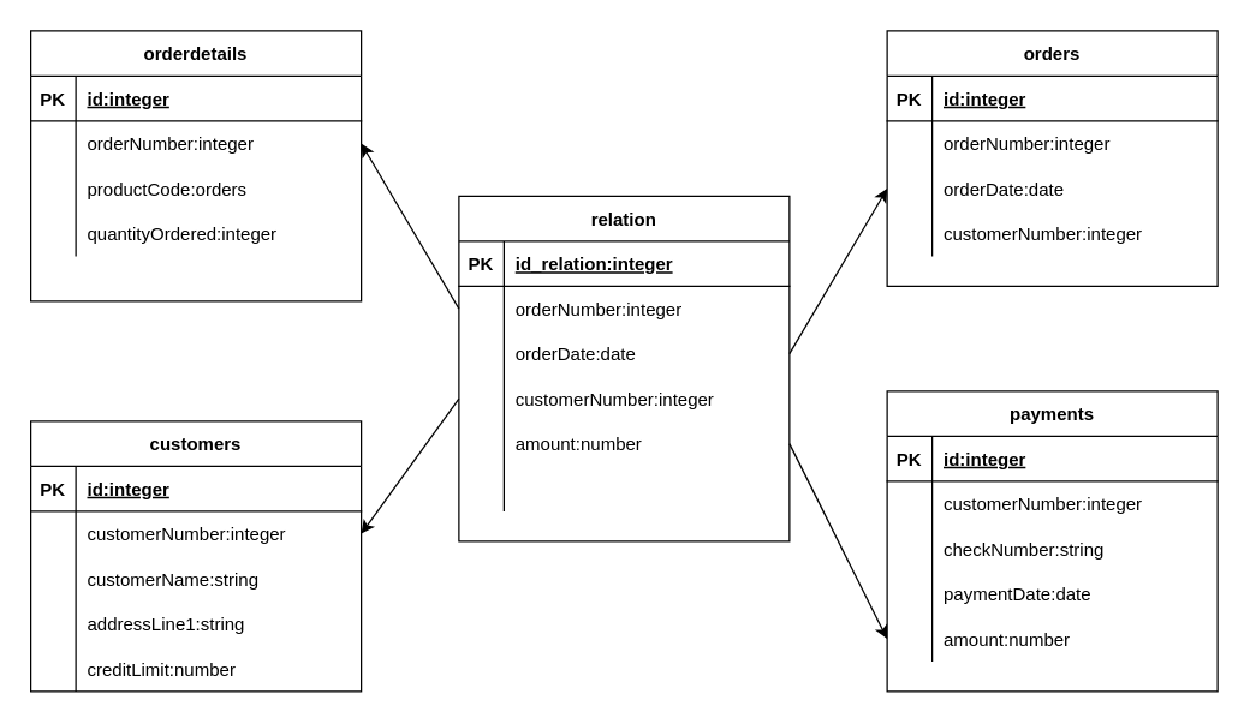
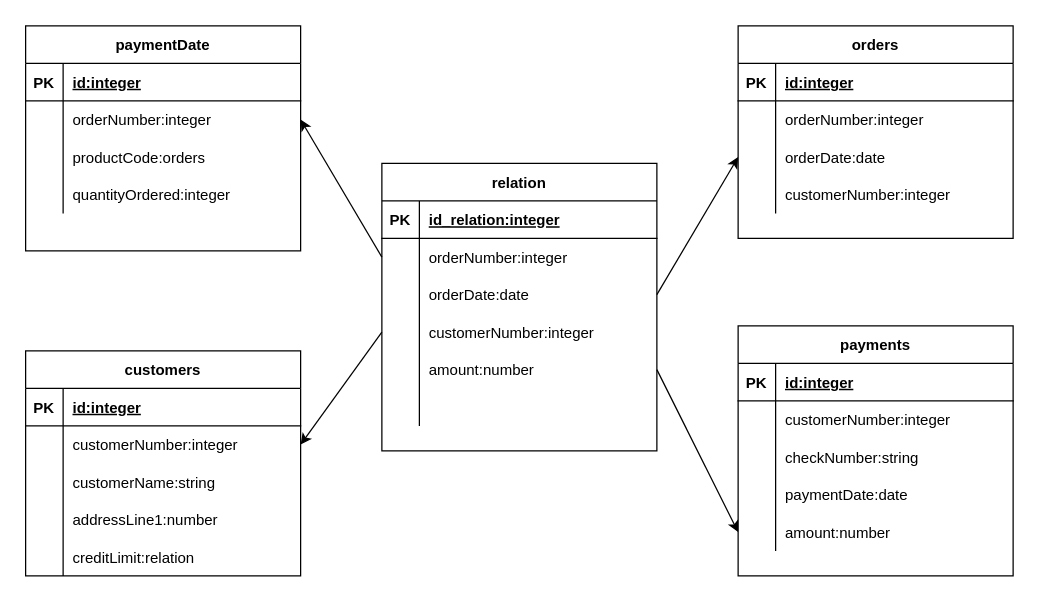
  <mxCell id="0" />
  <mxCell id="1" parent="0" />
  <mxCell id="2" value="" style="endArrow=classic;html=1;exitX=0;exitY=0.5;exitDx=0;exitDy=0;entryX=1;entryY=0.5;entryDx=0;entryDy=0;" parent="1" source="10" target="29" edge="1"><mxGeometry width="50" height="50" relative="1" as="geometry"><mxPoint x="520" y="240" as="sourcePoint" /><mxPoint x="350" y="-10" as="targetPoint" /><Array as="points" /></mxGeometry></mxCell>
  <mxCell id="3" value="" style="endArrow=classic;html=1;exitX=1;exitY=0.5;exitDx=0;exitDy=0;entryX=0;entryY=0.5;entryDx=0;entryDy=0;" parent="1" source="13" target="45" edge="1"><mxGeometry width="50" height="50" relative="1" as="geometry"><mxPoint x="520" y="240" as="sourcePoint" /><mxPoint x="350" y="110" as="targetPoint" /><Array as="points" /></mxGeometry></mxCell>
  <mxCell id="4" value="" style="endArrow=classic;html=1;exitX=1;exitY=0.5;exitDx=0;exitDy=0;entryX=0;entryY=0.5;entryDx=0;entryDy=0;" parent="1" source="19" target="80" edge="1"><mxGeometry width="50" height="50" relative="1" as="geometry"><mxPoint x="520" y="300" as="sourcePoint" /><mxPoint x="340" y="250" as="targetPoint" /><Array as="points" /></mxGeometry></mxCell>
  <mxCell id="5" value="" style="endArrow=classic;html=1;exitX=0;exitY=0.5;exitDx=0;exitDy=0;entryX=1;entryY=0.5;entryDx=0;entryDy=0;" parent="1" source="16" target="55" edge="1"><mxGeometry width="50" height="50" relative="1" as="geometry"><mxPoint x="520" y="300" as="sourcePoint" /><mxPoint x="570" y="250" as="targetPoint" /><Array as="points" /></mxGeometry></mxCell>
  <mxCell id="6" value="relation" style="shape=table;startSize=30;container=1;collapsible=1;childLayout=tableLayout;fixedRows=1;rowLines=0;fontStyle=1;align=center;resizeLast=1;" parent="1" vertex="1"><mxGeometry x="305" y="130" width="220" height="230" as="geometry" /></mxCell>
  <mxCell id="7" value="" style="shape=partialRectangle;collapsible=0;dropTarget=0;pointerEvents=0;fillColor=none;top=0;left=0;bottom=1;right=0;points=[[0,0.5],[1,0.5]];portConstraint=eastwest;" parent="6" vertex="1"><mxGeometry y="30" width="220" height="30" as="geometry" /></mxCell>
  <mxCell id="8" value="PK" style="shape=partialRectangle;connectable=0;fillColor=none;top=0;left=0;bottom=0;right=0;fontStyle=1;overflow=hidden;" parent="7" vertex="1"><mxGeometry width="30" height="30" as="geometry" /></mxCell>
  <mxCell id="9" value="id_relation:integer" style="shape=partialRectangle;connectable=0;fillColor=none;top=0;left=0;bottom=0;right=0;align=left;spacingLeft=6;fontStyle=5;overflow=hidden;" parent="7" vertex="1"><mxGeometry x="30" width="190" height="30" as="geometry" /></mxCell>
  <mxCell id="10" value="" style="shape=partialRectangle;collapsible=0;dropTarget=0;pointerEvents=0;fillColor=none;top=0;left=0;bottom=0;right=0;points=[[0,0.5],[1,0.5]];portConstraint=eastwest;" parent="6" vertex="1"><mxGeometry y="60" width="220" height="30" as="geometry" /></mxCell>
  <mxCell id="11" value="" style="shape=partialRectangle;connectable=0;fillColor=none;top=0;left=0;bottom=0;right=0;editable=1;overflow=hidden;" parent="10" vertex="1"><mxGeometry width="30" height="30" as="geometry" /></mxCell>
  <mxCell id="12" value="orderNumber:integer" style="shape=partialRectangle;connectable=0;fillColor=none;top=0;left=0;bottom=0;right=0;align=left;spacingLeft=6;overflow=hidden;" parent="10" vertex="1"><mxGeometry x="30" width="190" height="30" as="geometry" /></mxCell>
  <mxCell id="13" value="" style="shape=partialRectangle;collapsible=0;dropTarget=0;pointerEvents=0;fillColor=none;top=0;left=0;bottom=0;right=0;points=[[0,0.5],[1,0.5]];portConstraint=eastwest;" parent="6" vertex="1"><mxGeometry y="90" width="220" height="30" as="geometry" /></mxCell>
  <mxCell id="14" value="" style="shape=partialRectangle;connectable=0;fillColor=none;top=0;left=0;bottom=0;right=0;editable=1;overflow=hidden;" parent="13" vertex="1"><mxGeometry width="30" height="30" as="geometry" /></mxCell>
  <mxCell id="15" value="orderDate:date" style="shape=partialRectangle;connectable=0;fillColor=none;top=0;left=0;bottom=0;right=0;align=left;spacingLeft=6;overflow=hidden;" parent="13" vertex="1"><mxGeometry x="30" width="190" height="30" as="geometry" /></mxCell>
  <mxCell id="16" value="" style="shape=partialRectangle;collapsible=0;dropTarget=0;pointerEvents=0;fillColor=none;top=0;left=0;bottom=0;right=0;points=[[0,0.5],[1,0.5]];portConstraint=eastwest;" parent="6" vertex="1"><mxGeometry y="120" width="220" height="30" as="geometry" /></mxCell>
  <mxCell id="17" value="" style="shape=partialRectangle;connectable=0;fillColor=none;top=0;left=0;bottom=0;right=0;editable=1;overflow=hidden;" parent="16" vertex="1"><mxGeometry width="30" height="30" as="geometry" /></mxCell>
  <mxCell id="18" value="customerNumber:integer" style="shape=partialRectangle;connectable=0;fillColor=none;top=0;left=0;bottom=0;right=0;align=left;spacingLeft=6;overflow=hidden;" parent="16" vertex="1"><mxGeometry x="30" width="190" height="30" as="geometry" /></mxCell>
  <mxCell id="19" value="" style="shape=partialRectangle;collapsible=0;dropTarget=0;pointerEvents=0;fillColor=none;top=0;left=0;bottom=0;right=0;points=[[0,0.5],[1,0.5]];portConstraint=eastwest;" parent="6" vertex="1"><mxGeometry y="150" width="220" height="30" as="geometry" /></mxCell>
  <mxCell id="20" value="" style="shape=partialRectangle;connectable=0;fillColor=none;top=0;left=0;bottom=0;right=0;editable=1;overflow=hidden;" parent="19" vertex="1"><mxGeometry width="30" height="30" as="geometry" /></mxCell>
  <mxCell id="21" value="amount:number" style="shape=partialRectangle;connectable=0;fillColor=none;top=0;left=0;bottom=0;right=0;align=left;spacingLeft=6;overflow=hidden;" parent="19" vertex="1"><mxGeometry x="30" width="190" height="30" as="geometry" /></mxCell>
  <mxCell id="22" value="" style="shape=partialRectangle;collapsible=0;dropTarget=0;pointerEvents=0;fillColor=none;top=0;left=0;bottom=0;right=0;points=[[0,0.5],[1,0.5]];portConstraint=eastwest;" parent="6" vertex="1"><mxGeometry y="180" width="220" height="30" as="geometry" /></mxCell>
  <mxCell id="23" value="" style="shape=partialRectangle;connectable=0;fillColor=none;top=0;left=0;bottom=0;right=0;editable=1;overflow=hidden;" parent="22" vertex="1"><mxGeometry width="30" height="30" as="geometry" /></mxCell>
  <mxCell id="24" value="" style="shape=partialRectangle;connectable=0;fillColor=none;top=0;left=0;bottom=0;right=0;align=left;spacingLeft=6;overflow=hidden;" parent="22" vertex="1"><mxGeometry x="30" width="190" height="30" as="geometry" /></mxCell>
- <mxCell id="25" value="orderdetails" style="shape=table;startSize=30;container=1;collapsible=1;childLayout=tableLayout;fixedRows=1;rowLines=0;fontStyle=1;align=center;resizeLast=1;" parent="1" vertex="1"><mxGeometry x="20" y="20" width="220" height="180" as="geometry" /></mxCell>
+ <mxCell id="25" value="paymentDate" style="shape=table;startSize=30;container=1;collapsible=1;childLayout=tableLayout;fixedRows=1;rowLines=0;fontStyle=1;align=center;resizeLast=1;" parent="1" vertex="1"><mxGeometry x="20" y="20" width="220" height="180" as="geometry" /></mxCell>
  <mxCell id="26" value="" style="shape=partialRectangle;collapsible=0;dropTarget=0;pointerEvents=0;fillColor=none;top=0;left=0;bottom=1;right=0;points=[[0,0.5],[1,0.5]];portConstraint=eastwest;" parent="25" vertex="1"><mxGeometry y="30" width="220" height="30" as="geometry" /></mxCell>
  <mxCell id="27" value="PK" style="shape=partialRectangle;connectable=0;fillColor=none;top=0;left=0;bottom=0;right=0;fontStyle=1;overflow=hidden;" parent="26" vertex="1"><mxGeometry width="30" height="30" as="geometry" /></mxCell>
  <mxCell id="28" value="id:integer" style="shape=partialRectangle;connectable=0;fillColor=none;top=0;left=0;bottom=0;right=0;align=left;spacingLeft=6;fontStyle=5;overflow=hidden;" parent="26" vertex="1"><mxGeometry x="30" width="190" height="30" as="geometry" /></mxCell>
  <mxCell id="29" value="" style="shape=partialRectangle;collapsible=0;dropTarget=0;pointerEvents=0;fillColor=none;top=0;left=0;bottom=0;right=0;points=[[0,0.5],[1,0.5]];portConstraint=eastwest;" parent="25" vertex="1"><mxGeometry y="60" width="220" height="30" as="geometry" /></mxCell>
  <mxCell id="30" value="" style="shape=partialRectangle;connectable=0;fillColor=none;top=0;left=0;bottom=0;right=0;editable=1;overflow=hidden;" parent="29" vertex="1"><mxGeometry width="30" height="30" as="geometry" /></mxCell>
  <mxCell id="31" value="orderNumber:integer" style="shape=partialRectangle;connectable=0;fillColor=none;top=0;left=0;bottom=0;right=0;align=left;spacingLeft=6;overflow=hidden;" parent="29" vertex="1"><mxGeometry x="30" width="190" height="30" as="geometry" /></mxCell>
  <mxCell id="32" value="" style="shape=partialRectangle;collapsible=0;dropTarget=0;pointerEvents=0;fillColor=none;top=0;left=0;bottom=0;right=0;points=[[0,0.5],[1,0.5]];portConstraint=eastwest;" parent="25" vertex="1"><mxGeometry y="90" width="220" height="30" as="geometry" /></mxCell>
  <mxCell id="33" value="" style="shape=partialRectangle;connectable=0;fillColor=none;top=0;left=0;bottom=0;right=0;editable=1;overflow=hidden;" parent="32" vertex="1"><mxGeometry width="30" height="30" as="geometry" /></mxCell>
  <mxCell id="34" value="productCode:orders" style="shape=partialRectangle;connectable=0;fillColor=none;top=0;left=0;bottom=0;right=0;align=left;spacingLeft=6;overflow=hidden;" parent="32" vertex="1"><mxGeometry x="30" width="190" height="30" as="geometry" /></mxCell>
  <mxCell id="35" value="" style="shape=partialRectangle;collapsible=0;dropTarget=0;pointerEvents=0;fillColor=none;top=0;left=0;bottom=0;right=0;points=[[0,0.5],[1,0.5]];portConstraint=eastwest;" parent="25" vertex="1"><mxGeometry y="120" width="220" height="30" as="geometry" /></mxCell>
  <mxCell id="36" value="" style="shape=partialRectangle;connectable=0;fillColor=none;top=0;left=0;bottom=0;right=0;editable=1;overflow=hidden;" parent="35" vertex="1"><mxGeometry width="30" height="30" as="geometry" /></mxCell>
  <mxCell id="37" value="quantityOrdered:integer" style="shape=partialRectangle;connectable=0;fillColor=none;top=0;left=0;bottom=0;right=0;align=left;spacingLeft=6;overflow=hidden;" parent="35" vertex="1"><mxGeometry x="30" width="190" height="30" as="geometry" /></mxCell>
  <mxCell id="38" value="orders" style="shape=table;startSize=30;container=1;collapsible=1;childLayout=tableLayout;fixedRows=1;rowLines=0;fontStyle=1;align=center;resizeLast=1;" parent="1" vertex="1"><mxGeometry x="590" y="20" width="220" height="170" as="geometry" /></mxCell>
  <mxCell id="39" value="" style="shape=partialRectangle;collapsible=0;dropTarget=0;pointerEvents=0;fillColor=none;top=0;left=0;bottom=1;right=0;points=[[0,0.5],[1,0.5]];portConstraint=eastwest;" parent="38" vertex="1"><mxGeometry y="30" width="220" height="30" as="geometry" /></mxCell>
  <mxCell id="40" value="PK" style="shape=partialRectangle;connectable=0;fillColor=none;top=0;left=0;bottom=0;right=0;fontStyle=1;overflow=hidden;" parent="39" vertex="1"><mxGeometry width="30" height="30" as="geometry" /></mxCell>
  <mxCell id="41" value="id:integer" style="shape=partialRectangle;connectable=0;fillColor=none;top=0;left=0;bottom=0;right=0;align=left;spacingLeft=6;fontStyle=5;overflow=hidden;" parent="39" vertex="1"><mxGeometry x="30" width="190" height="30" as="geometry" /></mxCell>
  <mxCell id="42" value="" style="shape=partialRectangle;collapsible=0;dropTarget=0;pointerEvents=0;fillColor=none;top=0;left=0;bottom=0;right=0;points=[[0,0.5],[1,0.5]];portConstraint=eastwest;" parent="38" vertex="1"><mxGeometry y="60" width="220" height="30" as="geometry" /></mxCell>
  <mxCell id="43" value="" style="shape=partialRectangle;connectable=0;fillColor=none;top=0;left=0;bottom=0;right=0;editable=1;overflow=hidden;" parent="42" vertex="1"><mxGeometry width="30" height="30" as="geometry" /></mxCell>
  <mxCell id="44" value="orderNumber:integer" style="shape=partialRectangle;connectable=0;fillColor=none;top=0;left=0;bottom=0;right=0;align=left;spacingLeft=6;overflow=hidden;" parent="42" vertex="1"><mxGeometry x="30" width="190" height="30" as="geometry" /></mxCell>
  <mxCell id="45" value="" style="shape=partialRectangle;collapsible=0;dropTarget=0;pointerEvents=0;fillColor=none;top=0;left=0;bottom=0;right=0;points=[[0,0.5],[1,0.5]];portConstraint=eastwest;" parent="38" vertex="1"><mxGeometry y="90" width="220" height="30" as="geometry" /></mxCell>
  <mxCell id="46" value="" style="shape=partialRectangle;connectable=0;fillColor=none;top=0;left=0;bottom=0;right=0;editable=1;overflow=hidden;" parent="45" vertex="1"><mxGeometry width="30" height="30" as="geometry" /></mxCell>
  <mxCell id="47" value="orderDate:date" style="shape=partialRectangle;connectable=0;fillColor=none;top=0;left=0;bottom=0;right=0;align=left;spacingLeft=6;overflow=hidden;" parent="45" vertex="1"><mxGeometry x="30" width="190" height="30" as="geometry" /></mxCell>
  <mxCell id="48" value="" style="shape=partialRectangle;collapsible=0;dropTarget=0;pointerEvents=0;fillColor=none;top=0;left=0;bottom=0;right=0;points=[[0,0.5],[1,0.5]];portConstraint=eastwest;" parent="38" vertex="1"><mxGeometry y="120" width="220" height="30" as="geometry" /></mxCell>
  <mxCell id="49" value="" style="shape=partialRectangle;connectable=0;fillColor=none;top=0;left=0;bottom=0;right=0;editable=1;overflow=hidden;" parent="48" vertex="1"><mxGeometry width="30" height="30" as="geometry" /></mxCell>
  <mxCell id="50" value="customerNumber:integer" style="shape=partialRectangle;connectable=0;fillColor=none;top=0;left=0;bottom=0;right=0;align=left;spacingLeft=6;overflow=hidden;" parent="48" vertex="1"><mxGeometry x="30" width="190" height="30" as="geometry" /></mxCell>
  <mxCell id="51" value="customers" style="shape=table;startSize=30;container=1;collapsible=1;childLayout=tableLayout;fixedRows=1;rowLines=0;fontStyle=1;align=center;resizeLast=1;" parent="1" vertex="1"><mxGeometry x="20" y="280" width="220" height="180" as="geometry" /></mxCell>
  <mxCell id="52" value="" style="shape=partialRectangle;collapsible=0;dropTarget=0;pointerEvents=0;fillColor=none;top=0;left=0;bottom=1;right=0;points=[[0,0.5],[1,0.5]];portConstraint=eastwest;" parent="51" vertex="1"><mxGeometry y="30" width="220" height="30" as="geometry" /></mxCell>
  <mxCell id="53" value="PK" style="shape=partialRectangle;connectable=0;fillColor=none;top=0;left=0;bottom=0;right=0;fontStyle=1;overflow=hidden;" parent="52" vertex="1"><mxGeometry width="30" height="30" as="geometry" /></mxCell>
  <mxCell id="54" value="id:integer" style="shape=partialRectangle;connectable=0;fillColor=none;top=0;left=0;bottom=0;right=0;align=left;spacingLeft=6;fontStyle=5;overflow=hidden;" parent="52" vertex="1"><mxGeometry x="30" width="190" height="30" as="geometry" /></mxCell>
  <mxCell id="55" value="" style="shape=partialRectangle;collapsible=0;dropTarget=0;pointerEvents=0;fillColor=none;top=0;left=0;bottom=0;right=0;points=[[0,0.5],[1,0.5]];portConstraint=eastwest;" parent="51" vertex="1"><mxGeometry y="60" width="220" height="30" as="geometry" /></mxCell>
  <mxCell id="56" value="" style="shape=partialRectangle;connectable=0;fillColor=none;top=0;left=0;bottom=0;right=0;editable=1;overflow=hidden;" parent="55" vertex="1"><mxGeometry width="30" height="30" as="geometry" /></mxCell>
  <mxCell id="57" value="customerNumber:integer" style="shape=partialRectangle;connectable=0;fillColor=none;top=0;left=0;bottom=0;right=0;align=left;spacingLeft=6;overflow=hidden;" parent="55" vertex="1"><mxGeometry x="30" width="190" height="30" as="geometry" /></mxCell>
  <mxCell id="58" value="" style="shape=partialRectangle;collapsible=0;dropTarget=0;pointerEvents=0;fillColor=none;top=0;left=0;bottom=0;right=0;points=[[0,0.5],[1,0.5]];portConstraint=eastwest;" parent="51" vertex="1"><mxGeometry y="90" width="220" height="30" as="geometry" /></mxCell>
  <mxCell id="59" value="" style="shape=partialRectangle;connectable=0;fillColor=none;top=0;left=0;bottom=0;right=0;editable=1;overflow=hidden;" parent="58" vertex="1"><mxGeometry width="30" height="30" as="geometry" /></mxCell>
  <mxCell id="60" value="customerName:string" style="shape=partialRectangle;connectable=0;fillColor=none;top=0;left=0;bottom=0;right=0;align=left;spacingLeft=6;overflow=hidden;" parent="58" vertex="1"><mxGeometry x="30" width="190" height="30" as="geometry" /></mxCell>
  <mxCell id="61" value="" style="shape=partialRectangle;collapsible=0;dropTarget=0;pointerEvents=0;fillColor=none;top=0;left=0;bottom=0;right=0;points=[[0,0.5],[1,0.5]];portConstraint=eastwest;" parent="51" vertex="1"><mxGeometry y="120" width="220" height="30" as="geometry" /></mxCell>
  <mxCell id="62" value="" style="shape=partialRectangle;connectable=0;fillColor=none;top=0;left=0;bottom=0;right=0;editable=1;overflow=hidden;" parent="61" vertex="1"><mxGeometry width="30" height="30" as="geometry" /></mxCell>
- <mxCell id="63" value="addressLine1:string" style="shape=partialRectangle;connectable=0;fillColor=none;top=0;left=0;bottom=0;right=0;align=left;spacingLeft=6;overflow=hidden;" parent="61" vertex="1"><mxGeometry x="30" width="190" height="30" as="geometry" /></mxCell>
+ <mxCell id="63" value="addressLine1:number" style="shape=partialRectangle;connectable=0;fillColor=none;top=0;left=0;bottom=0;right=0;align=left;spacingLeft=6;overflow=hidden;" parent="61" vertex="1"><mxGeometry x="30" width="190" height="30" as="geometry" /></mxCell>
  <mxCell id="64" value="" style="shape=partialRectangle;collapsible=0;dropTarget=0;pointerEvents=0;fillColor=none;top=0;left=0;bottom=0;right=0;points=[[0,0.5],[1,0.5]];portConstraint=eastwest;" parent="51" vertex="1"><mxGeometry y="150" width="220" height="30" as="geometry" /></mxCell>
  <mxCell id="65" value="" style="shape=partialRectangle;connectable=0;fillColor=none;top=0;left=0;bottom=0;right=0;editable=1;overflow=hidden;" parent="64" vertex="1"><mxGeometry width="30" height="30" as="geometry" /></mxCell>
- <mxCell id="66" value="creditLimit:number" style="shape=partialRectangle;connectable=0;fillColor=none;top=0;left=0;bottom=0;right=0;align=left;spacingLeft=6;overflow=hidden;" parent="64" vertex="1"><mxGeometry x="30" width="190" height="30" as="geometry" /></mxCell>
+ <mxCell id="66" value="creditLimit:relation" style="shape=partialRectangle;connectable=0;fillColor=none;top=0;left=0;bottom=0;right=0;align=left;spacingLeft=6;overflow=hidden;" parent="64" vertex="1"><mxGeometry x="30" width="190" height="30" as="geometry" /></mxCell>
  <mxCell id="67" value="payments" style="shape=table;startSize=30;container=1;collapsible=1;childLayout=tableLayout;fixedRows=1;rowLines=0;fontStyle=1;align=center;resizeLast=1;" parent="1" vertex="1"><mxGeometry x="590" y="260" width="220" height="200" as="geometry" /></mxCell>
  <mxCell id="68" value="" style="shape=partialRectangle;collapsible=0;dropTarget=0;pointerEvents=0;fillColor=none;top=0;left=0;bottom=1;right=0;points=[[0,0.5],[1,0.5]];portConstraint=eastwest;" parent="67" vertex="1"><mxGeometry y="30" width="220" height="30" as="geometry" /></mxCell>
  <mxCell id="69" value="PK" style="shape=partialRectangle;connectable=0;fillColor=none;top=0;left=0;bottom=0;right=0;fontStyle=1;overflow=hidden;" parent="68" vertex="1"><mxGeometry width="30" height="30" as="geometry" /></mxCell>
  <mxCell id="70" value="id:integer" style="shape=partialRectangle;connectable=0;fillColor=none;top=0;left=0;bottom=0;right=0;align=left;spacingLeft=6;fontStyle=5;overflow=hidden;" parent="68" vertex="1"><mxGeometry x="30" width="190" height="30" as="geometry" /></mxCell>
  <mxCell id="71" value="" style="shape=partialRectangle;collapsible=0;dropTarget=0;pointerEvents=0;fillColor=none;top=0;left=0;bottom=0;right=0;points=[[0,0.5],[1,0.5]];portConstraint=eastwest;" parent="67" vertex="1"><mxGeometry y="60" width="220" height="30" as="geometry" /></mxCell>
  <mxCell id="72" value="" style="shape=partialRectangle;connectable=0;fillColor=none;top=0;left=0;bottom=0;right=0;editable=1;overflow=hidden;" parent="71" vertex="1"><mxGeometry width="30" height="30" as="geometry" /></mxCell>
  <mxCell id="73" value="customerNumber:integer" style="shape=partialRectangle;connectable=0;fillColor=none;top=0;left=0;bottom=0;right=0;align=left;spacingLeft=6;overflow=hidden;" parent="71" vertex="1"><mxGeometry x="30" width="190" height="30" as="geometry" /></mxCell>
  <mxCell id="74" value="" style="shape=partialRectangle;collapsible=0;dropTarget=0;pointerEvents=0;fillColor=none;top=0;left=0;bottom=0;right=0;points=[[0,0.5],[1,0.5]];portConstraint=eastwest;" parent="67" vertex="1"><mxGeometry y="90" width="220" height="30" as="geometry" /></mxCell>
  <mxCell id="75" value="" style="shape=partialRectangle;connectable=0;fillColor=none;top=0;left=0;bottom=0;right=0;editable=1;overflow=hidden;" parent="74" vertex="1"><mxGeometry width="30" height="30" as="geometry" /></mxCell>
  <mxCell id="76" value="checkNumber:string" style="shape=partialRectangle;connectable=0;fillColor=none;top=0;left=0;bottom=0;right=0;align=left;spacingLeft=6;overflow=hidden;" parent="74" vertex="1"><mxGeometry x="30" width="190" height="30" as="geometry" /></mxCell>
  <mxCell id="77" value="" style="shape=partialRectangle;collapsible=0;dropTarget=0;pointerEvents=0;fillColor=none;top=0;left=0;bottom=0;right=0;points=[[0,0.5],[1,0.5]];portConstraint=eastwest;" parent="67" vertex="1"><mxGeometry y="120" width="220" height="30" as="geometry" /></mxCell>
  <mxCell id="78" value="" style="shape=partialRectangle;connectable=0;fillColor=none;top=0;left=0;bottom=0;right=0;editable=1;overflow=hidden;" parent="77" vertex="1"><mxGeometry width="30" height="30" as="geometry" /></mxCell>
  <mxCell id="79" value="paymentDate:date" style="shape=partialRectangle;connectable=0;fillColor=none;top=0;left=0;bottom=0;right=0;align=left;spacingLeft=6;overflow=hidden;" parent="77" vertex="1"><mxGeometry x="30" width="190" height="30" as="geometry" /></mxCell>
  <mxCell id="80" value="" style="shape=partialRectangle;collapsible=0;dropTarget=0;pointerEvents=0;fillColor=none;top=0;left=0;bottom=0;right=0;points=[[0,0.5],[1,0.5]];portConstraint=eastwest;" parent="67" vertex="1"><mxGeometry y="150" width="220" height="30" as="geometry" /></mxCell>
  <mxCell id="81" value="" style="shape=partialRectangle;connectable=0;fillColor=none;top=0;left=0;bottom=0;right=0;editable=1;overflow=hidden;" parent="80" vertex="1"><mxGeometry width="30" height="30" as="geometry" /></mxCell>
  <mxCell id="82" value="amount:number" style="shape=partialRectangle;connectable=0;fillColor=none;top=0;left=0;bottom=0;right=0;align=left;spacingLeft=6;overflow=hidden;" parent="80" vertex="1"><mxGeometry x="30" width="190" height="30" as="geometry" /></mxCell>
